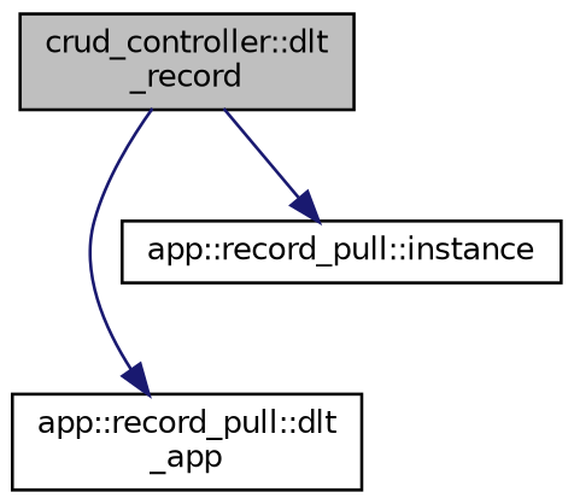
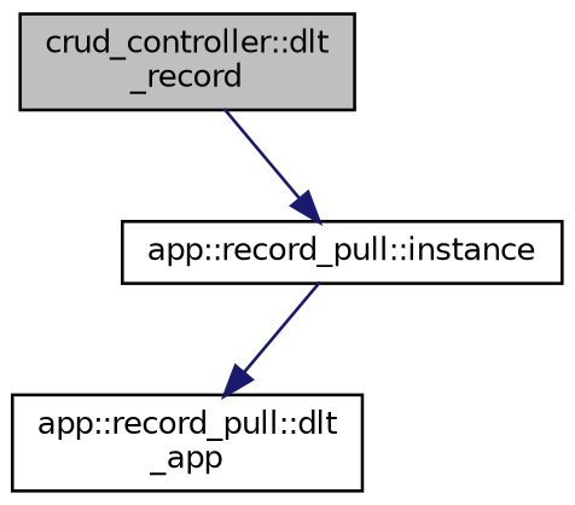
  digraph {
    rankdir=TB
    node [color=black fillcolor=white fontname=Helvetica fontsize=10 shape=record style=filled]
    edge [color=midnightblue fontname=Helvetica fontsize=10 labelfontname=Helvetica labelfontsize=10 style=solid]
    n1 [fillcolor=grey75 fontcolor=black height=0.2 label="crud_controller::dlt\l_record" width=0.4]
    n2 [height=0.2 label="app::record_pull::dlt\l_app" width=0.4]
    n3 [height=0.2 label="app::record_pull::instance" width=0.4]
-   n1 -> n2
+   n3 -> n2
    n1 -> n3
  }
